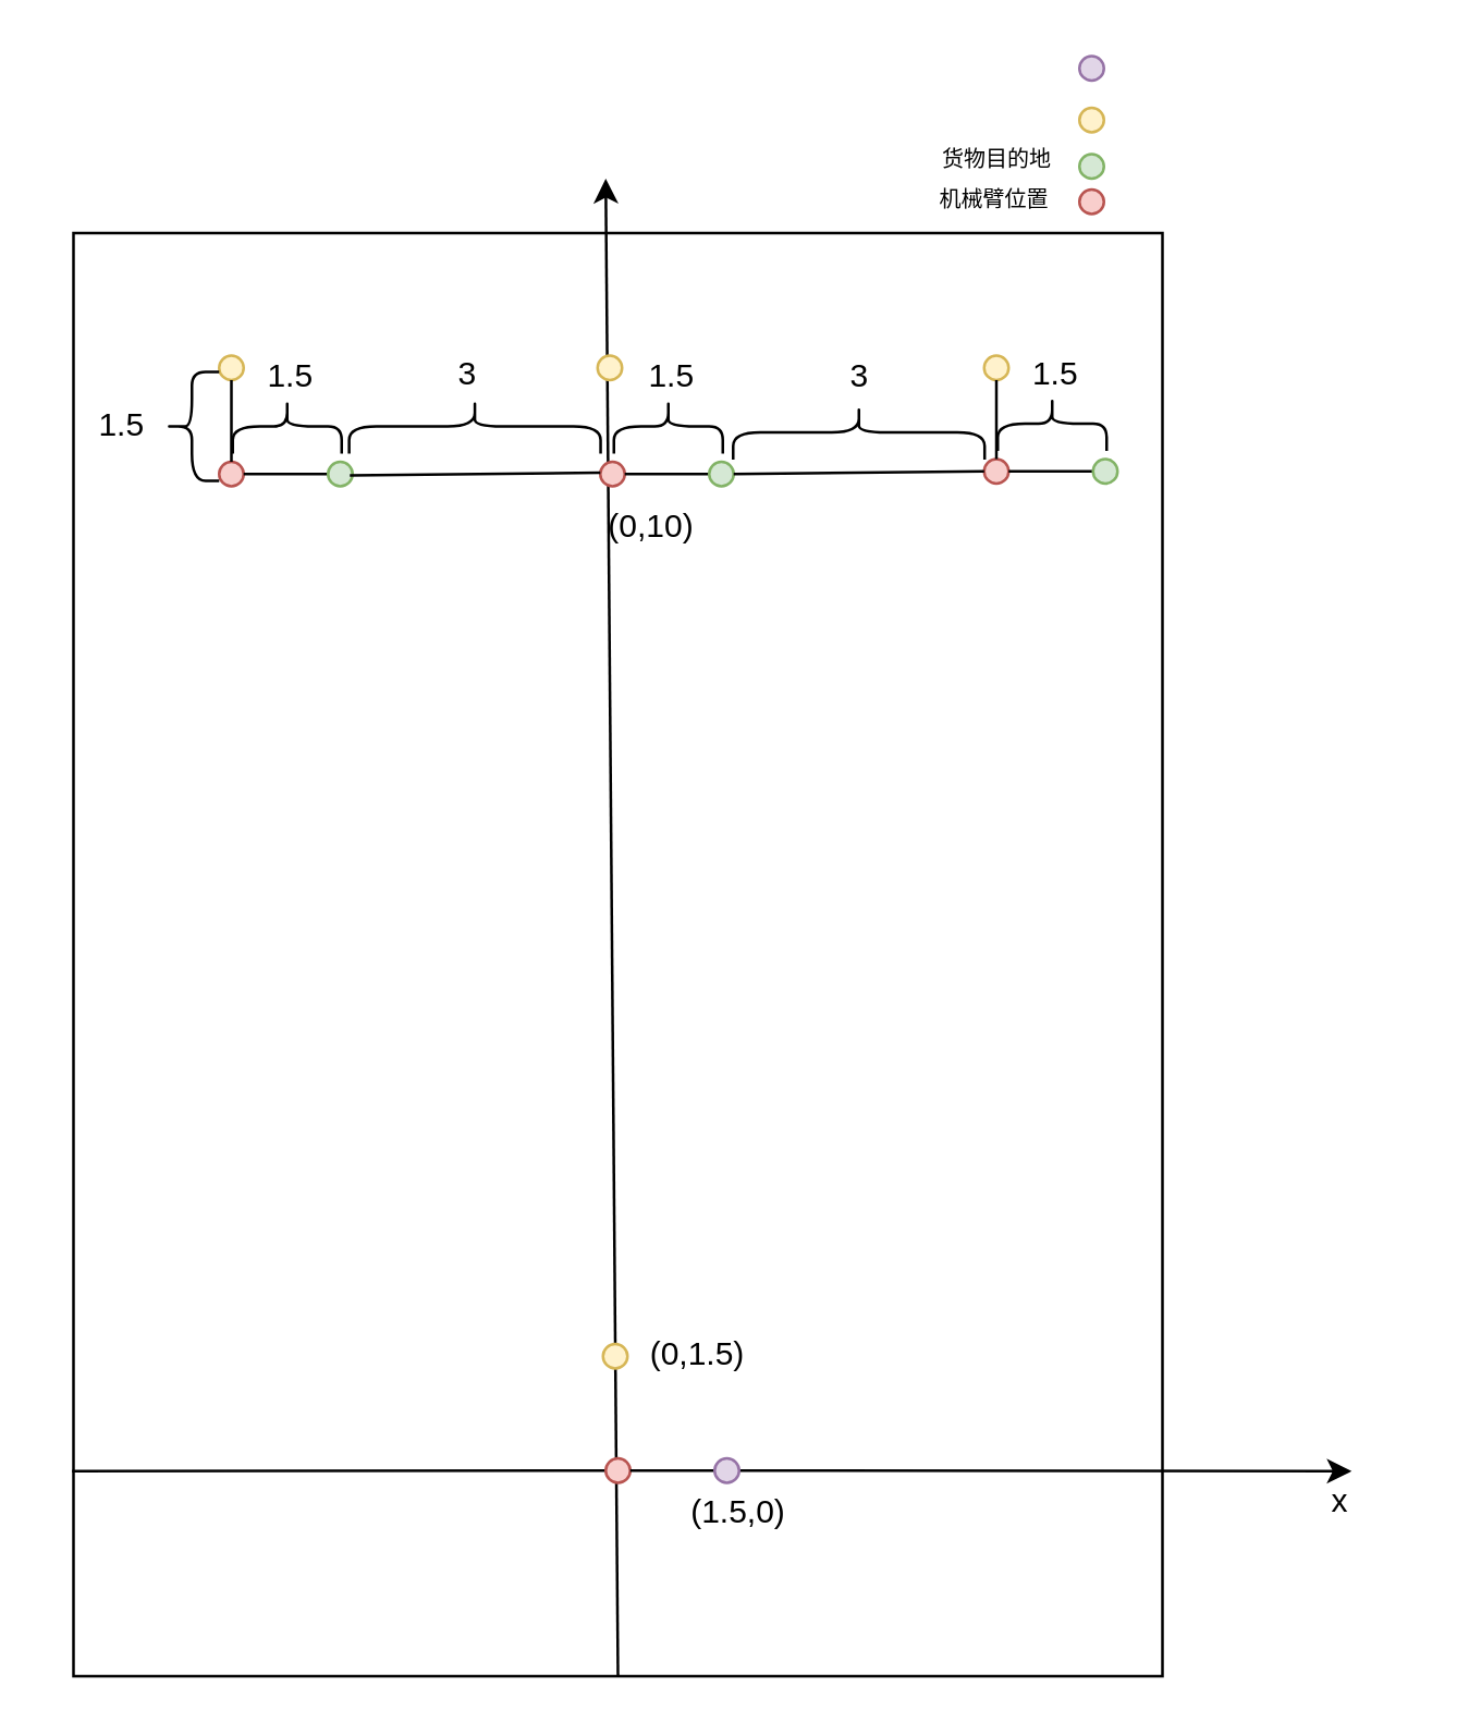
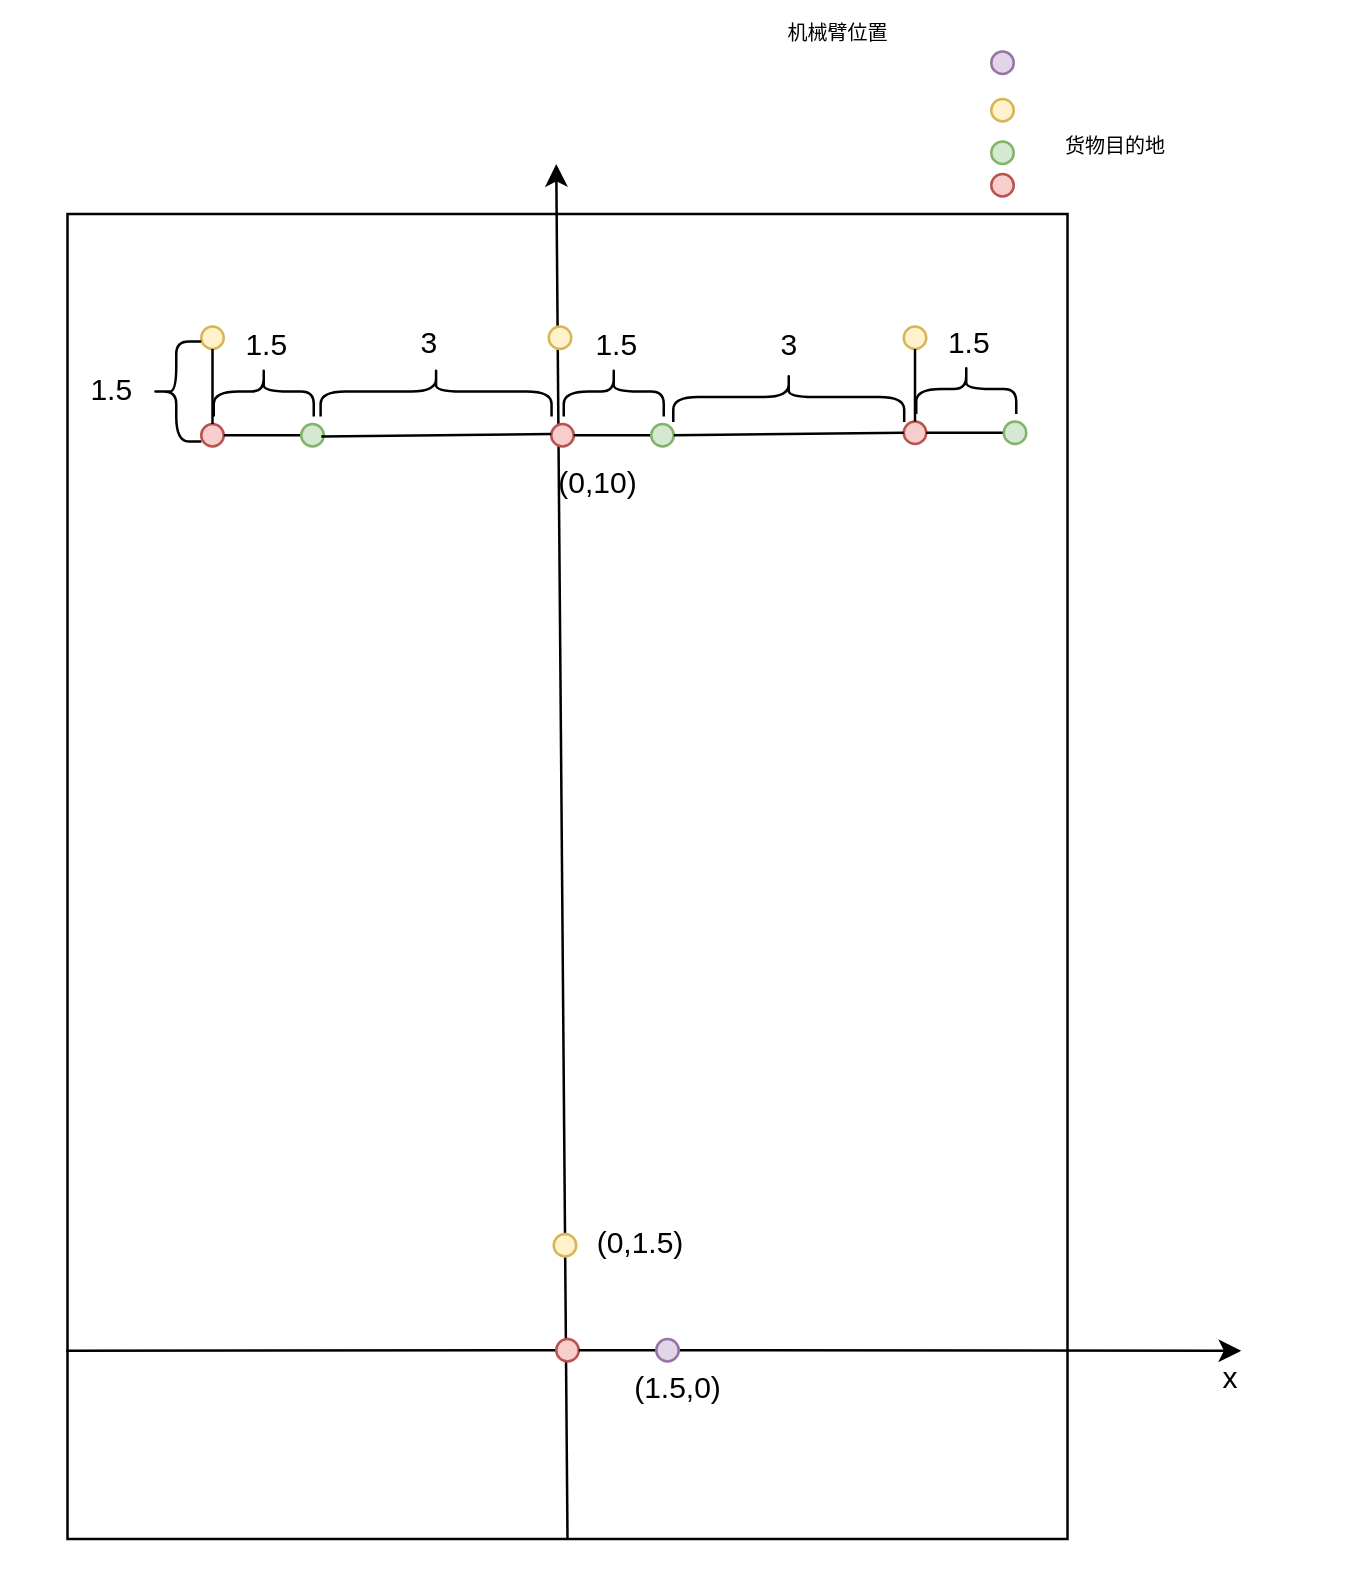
  <mxCell id="0" />
  <mxCell id="1" parent="0" />
  <mxCell id="2" value="" style="rounded=0;whiteSpace=wrap;html=1;" vertex="1" parent="1"><mxGeometry x="26.5" y="85" width="400" height="530" as="geometry" /></mxCell>
  <mxCell id="3" value="" style="endArrow=classic;html=1;exitX=0.5;exitY=1;exitDx=0;exitDy=0;" edge="1" parent="1" source="2"><mxGeometry width="50" height="50" relative="1" as="geometry"><mxPoint x="252" y="385" as="sourcePoint" /><mxPoint x="222" y="65" as="targetPoint" /></mxGeometry></mxCell>
  <mxCell id="4" value="" style="endArrow=classic;html=1;startArrow=none;" edge="1" parent="1" source="8"><mxGeometry width="50" height="50" relative="1" as="geometry"><mxPoint x="26" y="539.71" as="sourcePoint" /><mxPoint x="496" y="539.71" as="targetPoint" /></mxGeometry></mxCell>
  <mxCell id="5" value="" style="endArrow=none;html=1;" edge="1" parent="1" target="6"><mxGeometry width="50" height="50" relative="1" as="geometry"><mxPoint x="26" y="539.71" as="sourcePoint" /><mxPoint x="496" y="539.71" as="targetPoint" /></mxGeometry></mxCell>
  <mxCell id="6" value="" style="ellipse;whiteSpace=wrap;html=1;aspect=fixed;fillColor=#f8cecc;strokeColor=#b85450;" vertex="1" parent="1"><mxGeometry x="222" y="535" width="9" height="9" as="geometry" /></mxCell>
  <mxCell id="7" value="" style="endArrow=none;html=1;startArrow=none;" edge="1" parent="1" source="6" target="8"><mxGeometry width="50" height="50" relative="1" as="geometry"><mxPoint x="231" y="539.5" as="sourcePoint" /><mxPoint x="496" y="539.71" as="targetPoint" /></mxGeometry></mxCell>
  <mxCell id="8" value="" style="ellipse;whiteSpace=wrap;html=1;aspect=fixed;fillColor=#e1d5e7;strokeColor=#9673a6;" vertex="1" parent="1"><mxGeometry x="262" y="535" width="9" height="9" as="geometry" /></mxCell>
  <mxCell id="9" value="" style="ellipse;whiteSpace=wrap;html=1;aspect=fixed;fillColor=#fff2cc;strokeColor=#d6b656;" vertex="1" parent="1"><mxGeometry x="221" y="493" width="9" height="9" as="geometry" /></mxCell>
- <mxCell id="10" value="&lt;font style=&quot;font-size: 8px;&quot;&gt;机械臂位置&lt;/font&gt;" style="text;html=1;strokeColor=none;fillColor=none;align=center;verticalAlign=middle;whiteSpace=wrap;rounded=0;" vertex="1" parent="1"><mxGeometry x="340" y="65" width="50" height="13" as="geometry" /></mxCell>
+ <mxCell id="10" value="&lt;font style=&quot;font-size: 8px;&quot;&gt;机械臂位置&lt;/font&gt;" style="text;html=1;strokeColor=none;fillColor=none;align=center;verticalAlign=middle;whiteSpace=wrap;rounded=0;" vertex="1" parent="1"><mxGeometry x="310" y="5" width="50" height="13" as="geometry" /></mxCell>
  <mxCell id="11" value="" style="ellipse;whiteSpace=wrap;html=1;aspect=fixed;fillColor=#f8cecc;strokeColor=#b85450;" vertex="1" parent="1"><mxGeometry x="220" y="169" width="9" height="9" as="geometry" /></mxCell>
  <mxCell id="12" value="" style="endArrow=none;html=1;startArrow=none;" edge="1" parent="1" source="11" target="13"><mxGeometry width="50" height="50" relative="1" as="geometry"><mxPoint x="229" y="173.5" as="sourcePoint" /><mxPoint x="494" y="173.71" as="targetPoint" /></mxGeometry></mxCell>
  <mxCell id="13" value="" style="ellipse;whiteSpace=wrap;html=1;aspect=fixed;fillColor=#d5e8d4;strokeColor=#82b366;" vertex="1" parent="1"><mxGeometry x="260" y="169" width="9" height="9" as="geometry" /></mxCell>
  <mxCell id="14" value="" style="shape=curlyBracket;whiteSpace=wrap;html=1;rounded=1;flipH=1;labelPosition=right;verticalLabelPosition=middle;align=left;verticalAlign=middle;rotation=-90;size=0.5;" vertex="1" parent="1"><mxGeometry x="235" y="136" width="20" height="40" as="geometry" /></mxCell>
  <mxCell id="15" value="1.5" style="text;html=1;strokeColor=none;fillColor=none;align=center;verticalAlign=middle;whiteSpace=wrap;rounded=0;" vertex="1" parent="1"><mxGeometry x="222" y="128" width="49" height="20" as="geometry" /></mxCell>
  <mxCell id="16" value="" style="ellipse;whiteSpace=wrap;html=1;aspect=fixed;fillColor=#fff2cc;strokeColor=#d6b656;" vertex="1" parent="1"><mxGeometry x="219" y="130" width="9" height="9" as="geometry" /></mxCell>
  <mxCell id="17" value="" style="ellipse;whiteSpace=wrap;html=1;aspect=fixed;fillColor=#f8cecc;strokeColor=#b85450;" vertex="1" parent="1"><mxGeometry x="361" y="168" width="9" height="9" as="geometry" /></mxCell>
  <mxCell id="18" value="" style="endArrow=none;html=1;startArrow=none;" edge="1" parent="1" source="17" target="19"><mxGeometry width="50" height="50" relative="1" as="geometry"><mxPoint x="370" y="172.5" as="sourcePoint" /><mxPoint x="635" y="172.71" as="targetPoint" /></mxGeometry></mxCell>
  <mxCell id="19" value="" style="ellipse;whiteSpace=wrap;html=1;aspect=fixed;fillColor=#d5e8d4;strokeColor=#82b366;" vertex="1" parent="1"><mxGeometry x="401" y="168" width="9" height="9" as="geometry" /></mxCell>
  <mxCell id="20" value="" style="shape=curlyBracket;whiteSpace=wrap;html=1;rounded=1;flipH=1;labelPosition=right;verticalLabelPosition=middle;align=left;verticalAlign=middle;rotation=-90;size=0.5;" vertex="1" parent="1"><mxGeometry x="376" y="135" width="20" height="40" as="geometry" /></mxCell>
  <mxCell id="21" value="1.5" style="text;html=1;strokeColor=none;fillColor=none;align=center;verticalAlign=middle;whiteSpace=wrap;rounded=0;" vertex="1" parent="1"><mxGeometry x="363" y="127" width="49" height="20" as="geometry" /></mxCell>
  <mxCell id="22" value="" style="ellipse;whiteSpace=wrap;html=1;aspect=fixed;fillColor=#fff2cc;strokeColor=#d6b656;" vertex="1" parent="1"><mxGeometry x="361" y="130" width="9" height="9" as="geometry" /></mxCell>
  <mxCell id="23" value="" style="endArrow=none;html=1;startArrow=none;exitX=1;exitY=0.5;exitDx=0;exitDy=0;entryX=0;entryY=0.5;entryDx=0;entryDy=0;" edge="1" parent="1" source="13" target="17"><mxGeometry width="50" height="50" relative="1" as="geometry"><mxPoint x="239" y="183.5" as="sourcePoint" /><mxPoint x="270" y="183.5" as="targetPoint" /></mxGeometry></mxCell>
  <mxCell id="24" value="" style="endArrow=none;html=1;startArrow=none;entryX=0.5;entryY=1;entryDx=0;entryDy=0;exitX=0.5;exitY=0;exitDx=0;exitDy=0;" edge="1" parent="1" source="17" target="22"><mxGeometry width="50" height="50" relative="1" as="geometry"><mxPoint x="365" y="165" as="sourcePoint" /><mxPoint x="365" y="135" as="targetPoint" /></mxGeometry></mxCell>
  <mxCell id="25" value="" style="ellipse;whiteSpace=wrap;html=1;aspect=fixed;fillColor=#f8cecc;strokeColor=#b85450;" vertex="1" parent="1"><mxGeometry x="80" y="169" width="9" height="9" as="geometry" /></mxCell>
  <mxCell id="26" value="" style="endArrow=none;html=1;startArrow=none;" edge="1" parent="1" source="25" target="27"><mxGeometry width="50" height="50" relative="1" as="geometry"><mxPoint x="89" y="173.5" as="sourcePoint" /><mxPoint x="354" y="173.71" as="targetPoint" /></mxGeometry></mxCell>
  <mxCell id="27" value="" style="ellipse;whiteSpace=wrap;html=1;aspect=fixed;fillColor=#d5e8d4;strokeColor=#82b366;" vertex="1" parent="1"><mxGeometry x="120" y="169" width="9" height="9" as="geometry" /></mxCell>
  <mxCell id="28" value="" style="shape=curlyBracket;whiteSpace=wrap;html=1;rounded=1;flipH=1;labelPosition=right;verticalLabelPosition=middle;align=left;verticalAlign=middle;rotation=-90;size=0.5;" vertex="1" parent="1"><mxGeometry x="95" y="136" width="20" height="40" as="geometry" /></mxCell>
  <mxCell id="29" value="1.5" style="text;html=1;strokeColor=none;fillColor=none;align=center;verticalAlign=middle;whiteSpace=wrap;rounded=0;" vertex="1" parent="1"><mxGeometry x="82" y="128" width="49" height="20" as="geometry" /></mxCell>
  <mxCell id="30" value="" style="ellipse;whiteSpace=wrap;html=1;aspect=fixed;fillColor=#fff2cc;strokeColor=#d6b656;" vertex="1" parent="1"><mxGeometry x="80" y="130" width="9" height="9" as="geometry" /></mxCell>
  <mxCell id="31" value="" style="shape=curlyBracket;whiteSpace=wrap;html=1;rounded=1;flipH=1;labelPosition=right;verticalLabelPosition=middle;align=left;verticalAlign=middle;rotation=-180;size=0.5;" vertex="1" parent="1"><mxGeometry x="60" y="136" width="20" height="40" as="geometry" /></mxCell>
  <mxCell id="32" value="1.5" style="text;html=1;strokeColor=none;fillColor=none;align=center;verticalAlign=middle;whiteSpace=wrap;rounded=0;" vertex="1" parent="1"><mxGeometry x="20" y="146" width="49" height="20" as="geometry" /></mxCell>
- <mxCell id="33" value="&lt;font style=&quot;font-size: 8px;&quot;&gt;货物目的地&lt;/font&gt;" style="text;html=1;strokeColor=none;fillColor=none;align=center;verticalAlign=middle;whiteSpace=wrap;rounded=0;" vertex="1" parent="1"><mxGeometry x="341" y="48" width="50" height="17" as="geometry" /></mxCell>
+ <mxCell id="33" value="&lt;font style=&quot;font-size: 8px;&quot;&gt;货物目的地&lt;/font&gt;" style="text;html=1;strokeColor=none;fillColor=none;align=center;verticalAlign=middle;whiteSpace=wrap;rounded=0;" vertex="1" parent="1"><mxGeometry x="421" y="48" width="50" height="17" as="geometry" /></mxCell>
  <mxCell id="34" value="" style="endArrow=none;html=1;startArrow=none;entryX=0.5;entryY=1;entryDx=0;entryDy=0;exitX=0.5;exitY=0;exitDx=0;exitDy=0;" edge="1" parent="1" source="25" target="30"><mxGeometry width="50" height="50" relative="1" as="geometry"><mxPoint x="85" y="165" as="sourcePoint" /><mxPoint x="85" y="145" as="targetPoint" /></mxGeometry></mxCell>
  <mxCell id="35" value="" style="endArrow=none;html=1;startArrow=none;exitX=1;exitY=0.5;exitDx=0;exitDy=0;entryX=0;entryY=0.5;entryDx=0;entryDy=0;" edge="1" parent="1"><mxGeometry width="50" height="50" relative="1" as="geometry"><mxPoint x="128" y="174" as="sourcePoint" /><mxPoint x="220" y="173" as="targetPoint" /></mxGeometry></mxCell>
  <mxCell id="36" value="" style="shape=curlyBracket;whiteSpace=wrap;html=1;rounded=1;flipH=1;labelPosition=right;verticalLabelPosition=middle;align=left;verticalAlign=middle;rotation=-90;size=0.5;" vertex="1" parent="1"><mxGeometry x="305" y="112" width="20" height="92.37" as="geometry" /></mxCell>
  <mxCell id="37" value="" style="ellipse;whiteSpace=wrap;html=1;aspect=fixed;fillColor=#f8cecc;strokeColor=#b85450;" vertex="1" parent="1"><mxGeometry x="396" y="69" width="9" height="9" as="geometry" /></mxCell>
  <mxCell id="38" value="" style="ellipse;whiteSpace=wrap;html=1;aspect=fixed;fillColor=#d5e8d4;strokeColor=#82b366;" vertex="1" parent="1"><mxGeometry x="396" y="56" width="9" height="9" as="geometry" /></mxCell>
  <mxCell id="39" value="" style="ellipse;whiteSpace=wrap;html=1;aspect=fixed;fillColor=#fff2cc;strokeColor=#d6b656;" vertex="1" parent="1"><mxGeometry x="396" y="39" width="9" height="9" as="geometry" /></mxCell>
  <mxCell id="40" value="3" style="text;html=1;strokeColor=none;fillColor=none;align=center;verticalAlign=middle;whiteSpace=wrap;rounded=0;" vertex="1" parent="1"><mxGeometry x="147.43" y="127" width="49" height="20" as="geometry" /></mxCell>
  <mxCell id="41" value="" style="shape=curlyBracket;whiteSpace=wrap;html=1;rounded=1;flipH=1;labelPosition=right;verticalLabelPosition=middle;align=left;verticalAlign=middle;rotation=-90;size=0.5;" vertex="1" parent="1"><mxGeometry x="163.93" y="109.82" width="20" height="92.37" as="geometry" /></mxCell>
  <mxCell id="42" value="3" style="text;html=1;strokeColor=none;fillColor=none;align=center;verticalAlign=middle;whiteSpace=wrap;rounded=0;" vertex="1" parent="1"><mxGeometry x="291" y="128" width="49" height="20" as="geometry" /></mxCell>
  <mxCell id="43" value="" style="ellipse;whiteSpace=wrap;html=1;aspect=fixed;fillColor=#e1d5e7;strokeColor=#9673a6;" vertex="1" parent="1"><mxGeometry x="396" y="20" width="9" height="9" as="geometry" /></mxCell>
  <mxCell id="44" value="&lt;font style=&quot;font-size: 12px;&quot;&gt;x&lt;/font&gt;" style="text;html=1;strokeColor=none;fillColor=none;align=center;verticalAlign=middle;whiteSpace=wrap;rounded=0;fontSize=8;" vertex="1" parent="1"><mxGeometry x="462" y="536" width="60" height="30" as="geometry" /></mxCell>
  <mxCell id="45" value="&lt;span style=&quot;font-size: 12px;&quot;&gt;(1.5,0)&lt;/span&gt;" style="text;html=1;strokeColor=none;fillColor=none;align=center;verticalAlign=middle;whiteSpace=wrap;rounded=0;fontSize=8;" vertex="1" parent="1"><mxGeometry x="241" y="540" width="60" height="30" as="geometry" /></mxCell>
  <mxCell id="46" value="&lt;span style=&quot;font-size: 12px;&quot;&gt;(0,1.5)&lt;/span&gt;" style="text;html=1;strokeColor=none;fillColor=none;align=center;verticalAlign=middle;whiteSpace=wrap;rounded=0;fontSize=8;" vertex="1" parent="1"><mxGeometry x="226" y="481.5" width="60" height="30" as="geometry" /></mxCell>
  <mxCell id="47" value="&lt;span style=&quot;font-size: 12px;&quot;&gt;(0,10)&lt;/span&gt;" style="text;html=1;strokeColor=none;fillColor=none;align=center;verticalAlign=middle;whiteSpace=wrap;rounded=0;fontSize=8;" vertex="1" parent="1"><mxGeometry x="209" y="178" width="60" height="30" as="geometry" /></mxCell>
